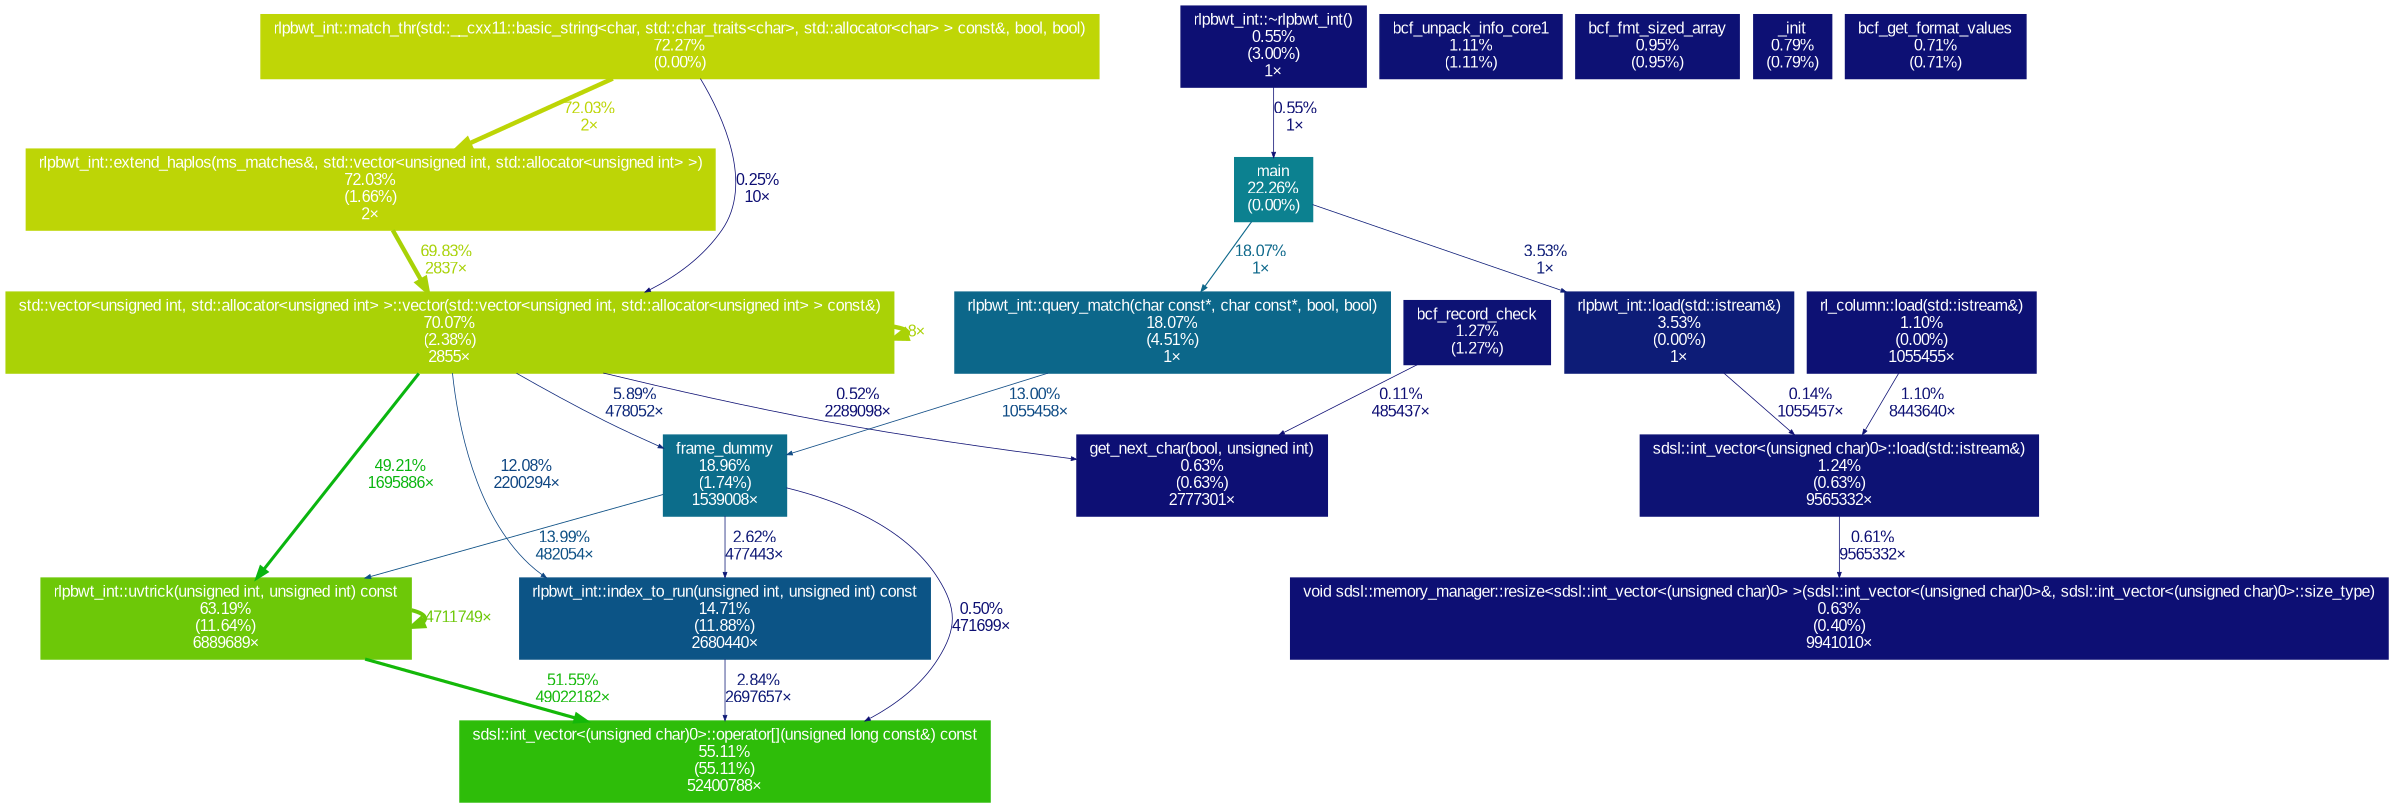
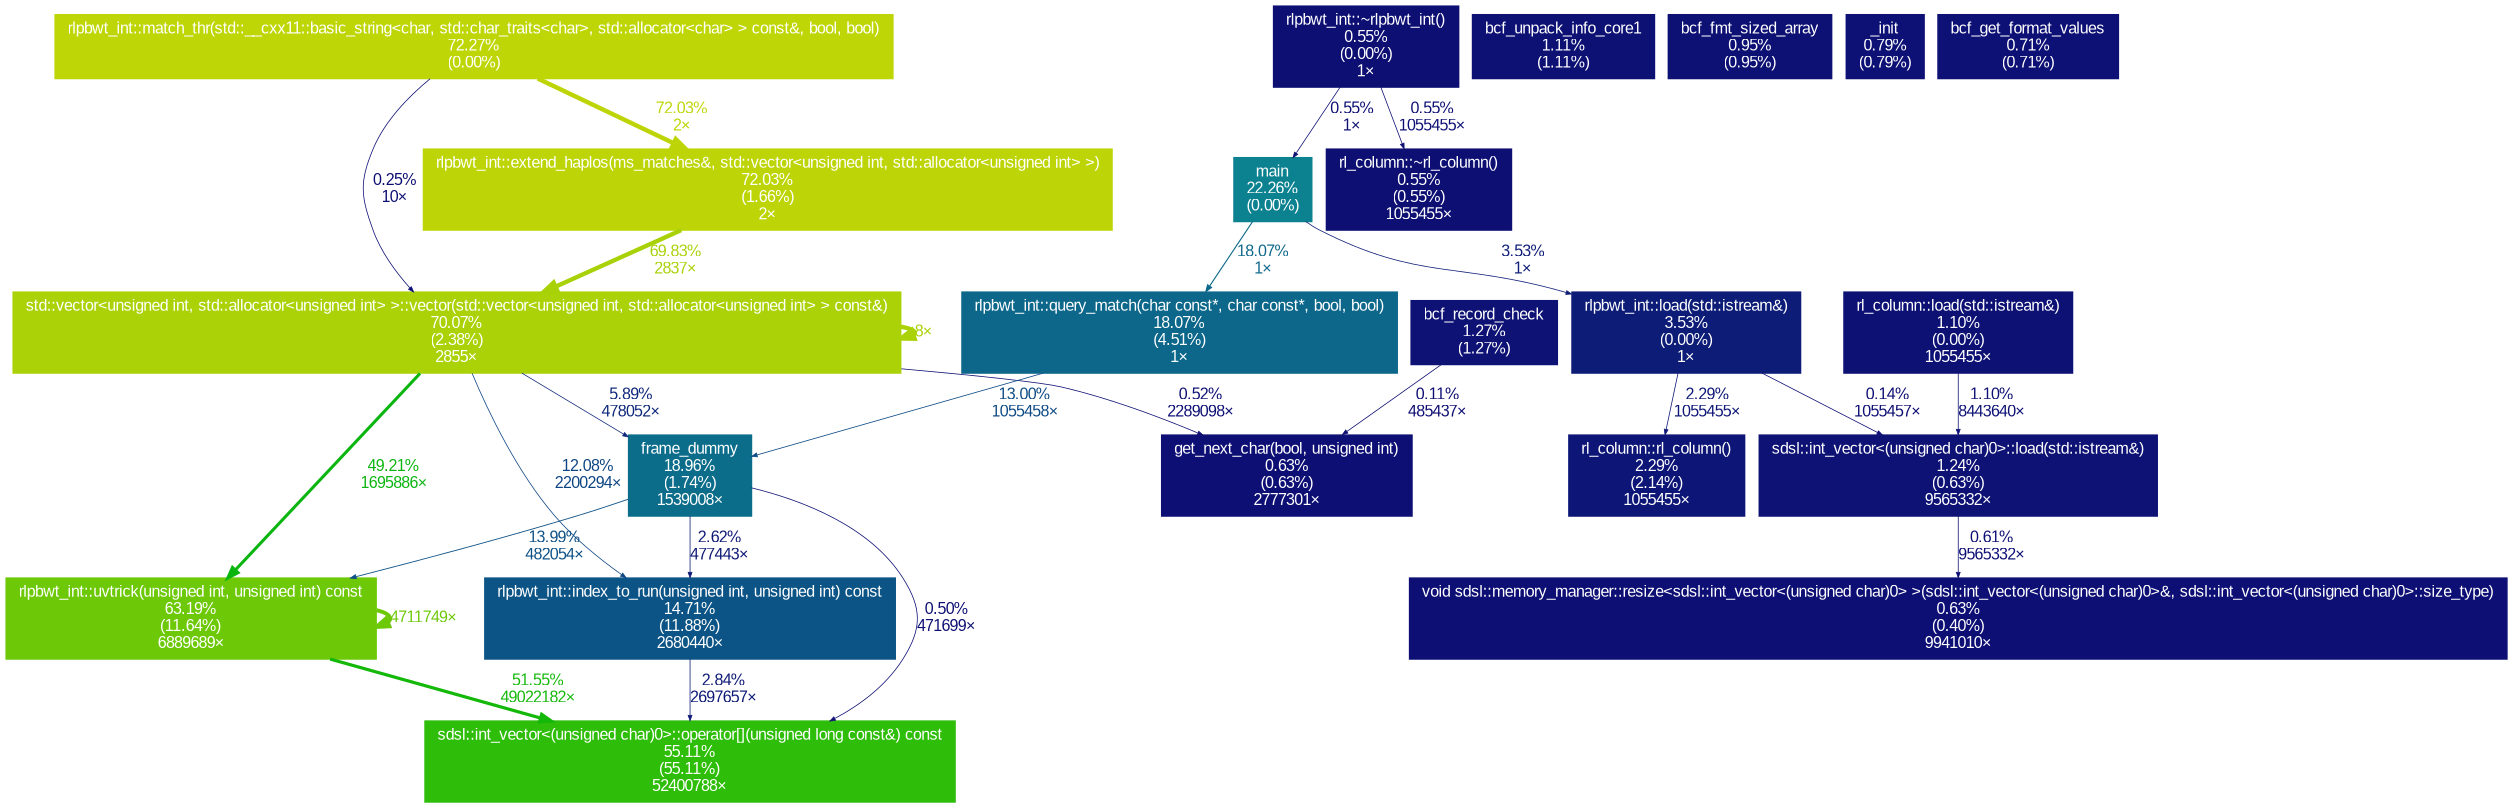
  digraph {
    fontname=Arial
    nodesep=0.125
    ranksep=0.25
    node [color="#0d1174" fontcolor="#ffffff" fontname=Arial fontsize=10.00 shape=box style=filled]
    edge [arrowsize=0.35 color="#0d0f73" fontcolor="#0d0f73" fontname=Arial fontsize=10.00 labeldistance=0.50 penwidth=0.50]
    n1 [color="#bfd606" height=0 label="rlpbwt_int::match_thr(std::__cxx11::basic_string<char, std::char_traits<char>, std::allocator<char> > const&, bool, bool)\n72.27%\n(0.00%)" width=0]
    n2 [color="#bdd506" height=0 label="rlpbwt_int::extend_haplos(ms_matches&, std::vector<unsigned int, std::allocator<unsigned int> >)\n72.03%\n(1.66%)\n2×" width=0]
    n3 [color="#aad206" height=0 label="std::vector<unsigned int, std::allocator<unsigned int> >::vector(std::vector<unsigned int, std::allocator<unsigned int> > const&)\n70.07%\n(2.38%)\n2855×" width=0]
    n4 [color="#6dc808" height=0 label="rlpbwt_int::uvtrick(unsigned int, unsigned int) const\n63.19%\n(11.64%)\n6889689×" width=0]
    n5 [color="#0c6d8b" height=0 label="frame_dummy\n18.96%\n(1.74%)\n1539008×" width=0]
    n6 [color="#0c5486" height=0 label="rlpbwt_int::index_to_run(unsigned int, unsigned int) const\n14.71%\n(11.88%)\n2680440×" width=0]
    n7 [color="#0d0f74" height=0 label="get_next_char(bool, unsigned int)\n0.63%\n(0.63%)\n2777301×" width=0]
    n8 [color="#2ebd09" height=0 label="sdsl::int_vector<(unsigned char)0>::operator[](unsigned long const&) const\n55.11%\n(55.11%)\n52400788×" width=0]
    n9 [color="#0c8190" height=0 label="main\n22.26%\n(0.00%)" width=0]
    n10 [color="#0c678a" height=0 label="rlpbwt_int::query_match(char const*, char const*, bool, bool)\n18.07%\n(4.51%)\n1×" width=0]
    n11 [color="#0d1c77" height=0 label="rlpbwt_int::load(std::istream&)\n3.53%\n(0.00%)\n1×" width=0]
+   n12 [color="#0d1676" height=0 label="rl_column::rl_column()\n2.29%\n(2.14%)\n1055455×" width=0]
    n13 [color="#0d1274" height=0 label="sdsl::int_vector<(unsigned char)0>::load(std::istream&)\n1.24%\n(0.63%)\n9565332×" width=0]
-   n14 [color="#0d0f73" height=0 label="rlpbwt_int::~rlpbwt_int()\n0.55%\n(3.00%)\n1×" width=0]
+   n14 [color="#0d0f73" height=0 label="rlpbwt_int::~rlpbwt_int()\n0.55%\n(0.00%)\n1×" width=0]
+   n15 [color="#0d0f73" height=0 label="rl_column::~rl_column()\n0.55%\n(0.55%)\n1055455×" width=0]
    n16 [color="#0d0f74" height=0 label="void sdsl::memory_manager::resize<sdsl::int_vector<(unsigned char)0> >(sdsl::int_vector<(unsigned char)0>&, sdsl::int_vector<(unsigned char)0>::size_type)\n0.63%\n(0.40%)\n9941010×" width=0]
    n17 [height=0 label="rl_column::load(std::istream&)\n1.10%\n(0.00%)\n1055455×" width=0]
    n18 [color="#0d1274" height=0 label="bcf_record_check\n1.27%\n(1.27%)" width=0]
    n19 [height=0 label="bcf_unpack_info_core1\n1.11%\n(1.11%)" width=0]
    n20 [height=0 label="bcf_fmt_sized_array\n0.95%\n(0.95%)" width=0]
    n21 [color="#0d1074" height=0 label="_init\n0.79%\n(0.79%)" width=0]
    n22 [color="#0d1074" height=0 label="bcf_get_format_values\n0.71%\n(0.71%)" width=0]
    n1 -> n2 [arrowsize=0.85 color="#bdd506" fontcolor="#bdd506" label="72.03%\n2×" labeldistance=2.88 penwidth=2.88]
    n1 -> n3 [color="#0d0e73" fontcolor="#0d0e73" label="0.25%\n10×"]
    n2 -> n3 [arrowsize=0.84 color="#a8d207" fontcolor="#a8d207" label="69.83%\n2837×" labeldistance=2.79 penwidth=2.79]
    n3 -> n3 [arrowsize=0.84 color="#aad206" fontcolor="#aad206" label="8×" labeldistance=2.80 penwidth=2.80]
    n3 -> n4 [arrowsize=0.70 color="#0ab50f" fontcolor="#0ab50f" label="49.21%\n1695886×" labeldistance=1.97 penwidth=1.97]
    n3 -> n5 [color="#0d277a" fontcolor="#0d277a" label="5.89%\n478052×"]
    n3 -> n6 [color="#0d4582" fontcolor="#0d4582" label="12.08%\n2200294×"]
    n3 -> n7 [label="0.52%\n2289098×"]
    n4 -> n4 [arrowsize=0.79 color="#6dc808" fontcolor="#6dc808" label="4711749×" labeldistance=2.53 penwidth=2.53]
    n4 -> n8 [arrowsize=0.72 color="#14b809" fontcolor="#14b809" label="51.55%\n49022182×" labeldistance=2.06 penwidth=2.06]
    n5 -> n4 [arrowsize=0.37 color="#0d5085" fontcolor="#0d5085" label="13.99%\n482054×" labeldistance=0.56 penwidth=0.56]
    n5 -> n6 [color="#0d1876" fontcolor="#0d1876" label="2.62%\n477443×"]
    n5 -> n8 [label="0.50%\n471699×"]
    n6 -> n8 [color="#0d1976" fontcolor="#0d1976" label="2.84%\n2697657×"]
    n9 -> n10 [arrowsize=0.43 color="#0c678a" fontcolor="#0c678a" label="18.07%\n1×" labeldistance=0.72 penwidth=0.72]
    n9 -> n11 [color="#0d1c77" fontcolor="#0d1c77" label="3.53%\n1×"]
    n10 -> n5 [arrowsize=0.36 color="#0d4a84" fontcolor="#0d4a84" label="13.00%\n1055458×" labeldistance=0.52 penwidth=0.52]
+   n11 -> n12 [color="#0d1676" fontcolor="#0d1676" label="2.29%\n1055455×"]
    n11 -> n13 [color="#0d0d73" fontcolor="#0d0d73" label="0.14%\n1055457×"]
    n13 -> n16 [color="#0d0f74" fontcolor="#0d0f74" label="0.61%\n9565332×"]
    n14 -> n9 [label="0.55%\n1×"]
+   n14 -> n15 [label="0.55%\n1055455×"]
    n17 -> n13 [color="#0d1174" fontcolor="#0d1174" label="1.10%\n8443640×"]
    n18 -> n7 [color="#0d0d73" fontcolor="#0d0d73" label="0.11%\n485437×"]
  }
